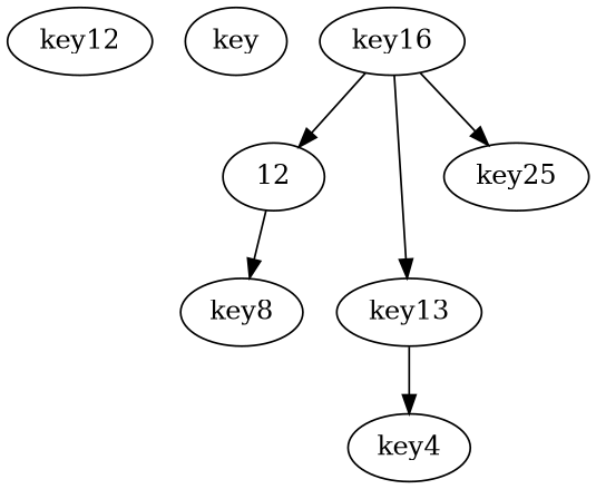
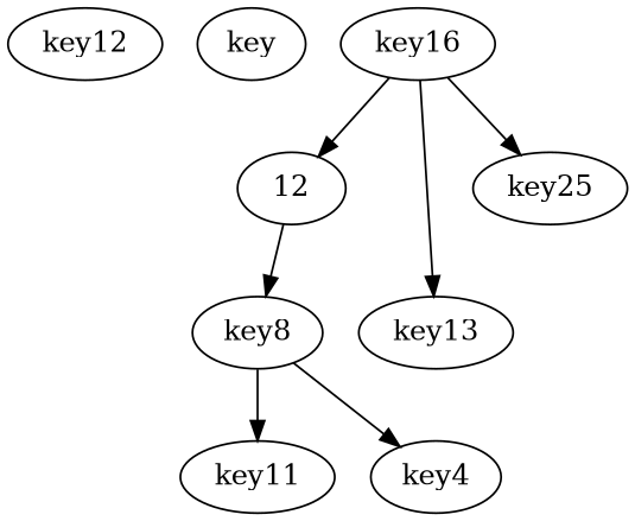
  digraph {
    key12
    n2 [label=key]
    12
    key8
    n5 [label=key4]
+   key11
    key16
    key13
    key25
    12 -> key8
-   key13 -> n5
+   key8 -> n5
+   key8 -> key11
    key16 -> 12
    key16 -> key13
    key16 -> key25
  }
